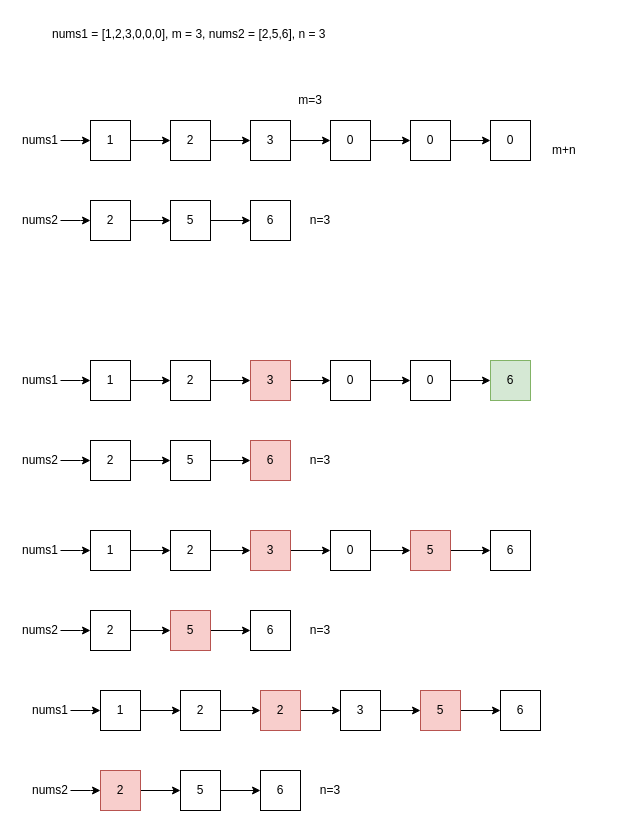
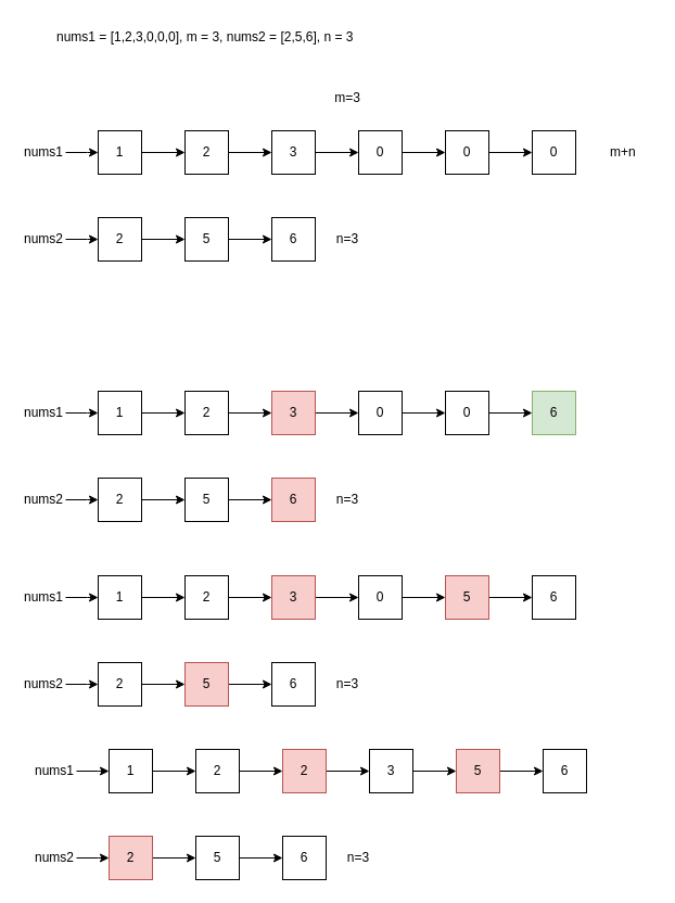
  <mxCell id="0" />
  <mxCell id="1" parent="0" />
  <mxCell id="2" value="nums1 = [1,2,3,0,0,0], m = 3, nums2 = [2,5,6], n = 3" style="text;html=1;" parent="1" vertex="1"><mxGeometry x="50" y="20" width="300" height="30" as="geometry" /></mxCell>
  <mxCell id="3" value="" style="edgeStyle=orthogonalEdgeStyle;rounded=0;orthogonalLoop=1;jettySize=auto;html=1;" parent="1" source="4" target="6" edge="1"><mxGeometry relative="1" as="geometry" /></mxCell>
  <mxCell id="4" value="1" style="rounded=0;whiteSpace=wrap;html=1;" parent="1" vertex="1"><mxGeometry x="90" y="120" width="40" height="40" as="geometry" /></mxCell>
  <mxCell id="5" value="" style="edgeStyle=orthogonalEdgeStyle;rounded=0;orthogonalLoop=1;jettySize=auto;html=1;" parent="1" source="6" target="8" edge="1"><mxGeometry relative="1" as="geometry" /></mxCell>
  <mxCell id="6" value="2" style="rounded=0;whiteSpace=wrap;html=1;" parent="1" vertex="1"><mxGeometry x="170" y="120" width="40" height="40" as="geometry" /></mxCell>
  <mxCell id="7" value="" style="edgeStyle=orthogonalEdgeStyle;rounded=0;orthogonalLoop=1;jettySize=auto;html=1;" parent="1" source="8" target="10" edge="1"><mxGeometry relative="1" as="geometry" /></mxCell>
  <mxCell id="8" value="3" style="rounded=0;whiteSpace=wrap;html=1;" parent="1" vertex="1"><mxGeometry x="250" y="120" width="40" height="40" as="geometry" /></mxCell>
  <mxCell id="9" value="" style="edgeStyle=orthogonalEdgeStyle;rounded=0;orthogonalLoop=1;jettySize=auto;html=1;" parent="1" source="10" target="12" edge="1"><mxGeometry relative="1" as="geometry" /></mxCell>
  <mxCell id="10" value="0" style="rounded=0;whiteSpace=wrap;html=1;" parent="1" vertex="1"><mxGeometry x="330" y="120" width="40" height="40" as="geometry" /></mxCell>
  <mxCell id="11" value="" style="edgeStyle=orthogonalEdgeStyle;rounded=0;orthogonalLoop=1;jettySize=auto;html=1;" parent="1" source="12" target="13" edge="1"><mxGeometry relative="1" as="geometry" /></mxCell>
  <mxCell id="12" value="0" style="rounded=0;whiteSpace=wrap;html=1;" parent="1" vertex="1"><mxGeometry x="410" y="120" width="40" height="40" as="geometry" /></mxCell>
  <mxCell id="13" value="0" style="rounded=0;whiteSpace=wrap;html=1;" parent="1" vertex="1"><mxGeometry x="490" y="120" width="40" height="40" as="geometry" /></mxCell>
  <mxCell id="14" value="" style="edgeStyle=orthogonalEdgeStyle;rounded=0;orthogonalLoop=1;jettySize=auto;html=1;" parent="1" source="15" target="17" edge="1"><mxGeometry relative="1" as="geometry" /></mxCell>
  <mxCell id="15" value="2" style="rounded=0;whiteSpace=wrap;html=1;" parent="1" vertex="1"><mxGeometry x="90" y="200" width="40" height="40" as="geometry" /></mxCell>
  <mxCell id="16" value="" style="edgeStyle=orthogonalEdgeStyle;rounded=0;orthogonalLoop=1;jettySize=auto;html=1;" parent="1" source="17" target="18" edge="1"><mxGeometry relative="1" as="geometry" /></mxCell>
  <mxCell id="17" value="5" style="rounded=0;whiteSpace=wrap;html=1;" parent="1" vertex="1"><mxGeometry x="170" y="200" width="40" height="40" as="geometry" /></mxCell>
  <mxCell id="18" value="6" style="rounded=0;whiteSpace=wrap;html=1;" parent="1" vertex="1"><mxGeometry x="250" y="200" width="40" height="40" as="geometry" /></mxCell>
  <mxCell id="19" value="" style="edgeStyle=orthogonalEdgeStyle;rounded=0;orthogonalLoop=1;jettySize=auto;html=1;" parent="1" source="20" edge="1"><mxGeometry relative="1" as="geometry"><mxPoint x="90" y="140" as="targetPoint" /></mxGeometry></mxCell>
  <mxCell id="20" value="nums1" style="text;html=1;strokeColor=none;fillColor=none;align=center;verticalAlign=middle;whiteSpace=wrap;rounded=0;" parent="1" vertex="1"><mxGeometry x="20" y="130" width="40" height="20" as="geometry" /></mxCell>
  <mxCell id="21" value="" style="edgeStyle=orthogonalEdgeStyle;rounded=0;orthogonalLoop=1;jettySize=auto;html=1;" parent="1" source="22" edge="1"><mxGeometry relative="1" as="geometry"><mxPoint x="90" y="220" as="targetPoint" /></mxGeometry></mxCell>
  <mxCell id="22" value="nums2" style="text;html=1;strokeColor=none;fillColor=none;align=center;verticalAlign=middle;whiteSpace=wrap;rounded=0;" parent="1" vertex="1"><mxGeometry x="20" y="210" width="40" height="20" as="geometry" /></mxCell>
- <mxCell id="23" value="m=3" style="text;html=1;strokeColor=none;fillColor=none;align=center;verticalAlign=middle;whiteSpace=wrap;rounded=0;" parent="1" vertex="1"><mxGeometry x="290" y="90" width="40" height="20" as="geometry" /></mxCell>
+ <mxCell id="23" value="m=3" style="text;html=1;strokeColor=none;fillColor=none;align=center;verticalAlign=middle;whiteSpace=wrap;rounded=0;" parent="1" vertex="1"><mxGeometry x="300" y="80" width="40" height="20" as="geometry" /></mxCell>
  <mxCell id="24" value="n=3" style="text;html=1;strokeColor=none;fillColor=none;align=center;verticalAlign=middle;whiteSpace=wrap;rounded=0;" parent="1" vertex="1"><mxGeometry x="300" y="210" width="40" height="20" as="geometry" /></mxCell>
- <mxCell id="25" value="m+n" style="text;html=1;resizable=0;points=[];autosize=1;align=left;verticalAlign=top;spacingTop=-4;" parent="1" vertex="1"><mxGeometry x="550" y="140" width="40" height="20" as="geometry" /></mxCell>
+ <mxCell id="25" value="m+n" style="text;html=1;resizable=0;points=[];autosize=1;align=left;verticalAlign=top;spacingTop=-4;" parent="1" vertex="1"><mxGeometry x="560" y="130" width="40" height="20" as="geometry" /></mxCell>
  <mxCell id="26" value="" style="edgeStyle=orthogonalEdgeStyle;rounded=0;orthogonalLoop=1;jettySize=auto;html=1;" parent="1" source="27" target="29" edge="1"><mxGeometry relative="1" as="geometry" /></mxCell>
  <mxCell id="27" value="1" style="rounded=0;whiteSpace=wrap;html=1;" parent="1" vertex="1"><mxGeometry x="90" y="360" width="40" height="40" as="geometry" /></mxCell>
  <mxCell id="28" value="" style="edgeStyle=orthogonalEdgeStyle;rounded=0;orthogonalLoop=1;jettySize=auto;html=1;" parent="1" source="29" target="31" edge="1"><mxGeometry relative="1" as="geometry" /></mxCell>
  <mxCell id="29" value="2" style="rounded=0;whiteSpace=wrap;html=1;" parent="1" vertex="1"><mxGeometry x="170" y="360" width="40" height="40" as="geometry" /></mxCell>
  <mxCell id="30" value="" style="edgeStyle=orthogonalEdgeStyle;rounded=0;orthogonalLoop=1;jettySize=auto;html=1;" parent="1" source="31" target="43" edge="1"><mxGeometry relative="1" as="geometry" /></mxCell>
  <mxCell id="31" value="3" style="rounded=0;whiteSpace=wrap;html=1;fillColor=#f8cecc;strokeColor=#b85450;" parent="1" vertex="1"><mxGeometry x="250" y="360" width="40" height="40" as="geometry" /></mxCell>
  <mxCell id="32" value="" style="edgeStyle=orthogonalEdgeStyle;rounded=0;orthogonalLoop=1;jettySize=auto;html=1;" parent="1" source="33" target="35" edge="1"><mxGeometry relative="1" as="geometry" /></mxCell>
  <mxCell id="33" value="2" style="rounded=0;whiteSpace=wrap;html=1;" parent="1" vertex="1"><mxGeometry x="90" y="440" width="40" height="40" as="geometry" /></mxCell>
  <mxCell id="34" value="" style="edgeStyle=orthogonalEdgeStyle;rounded=0;orthogonalLoop=1;jettySize=auto;html=1;" parent="1" source="35" target="36" edge="1"><mxGeometry relative="1" as="geometry" /></mxCell>
  <mxCell id="35" value="5" style="rounded=0;whiteSpace=wrap;html=1;" parent="1" vertex="1"><mxGeometry x="170" y="440" width="40" height="40" as="geometry" /></mxCell>
  <mxCell id="36" value="6" style="rounded=0;whiteSpace=wrap;html=1;fillColor=#f8cecc;strokeColor=#b85450;" parent="1" vertex="1"><mxGeometry x="250" y="440" width="40" height="40" as="geometry" /></mxCell>
  <mxCell id="37" value="" style="edgeStyle=orthogonalEdgeStyle;rounded=0;orthogonalLoop=1;jettySize=auto;html=1;" parent="1" source="38" edge="1"><mxGeometry relative="1" as="geometry"><mxPoint x="90" y="460" as="targetPoint" /></mxGeometry></mxCell>
  <mxCell id="38" value="nums2" style="text;html=1;strokeColor=none;fillColor=none;align=center;verticalAlign=middle;whiteSpace=wrap;rounded=0;" parent="1" vertex="1"><mxGeometry x="20" y="450" width="40" height="20" as="geometry" /></mxCell>
  <mxCell id="39" value="n=3" style="text;html=1;strokeColor=none;fillColor=none;align=center;verticalAlign=middle;whiteSpace=wrap;rounded=0;" parent="1" vertex="1"><mxGeometry x="300" y="450" width="40" height="20" as="geometry" /></mxCell>
  <mxCell id="40" value="" style="edgeStyle=orthogonalEdgeStyle;rounded=0;orthogonalLoop=1;jettySize=auto;html=1;" parent="1" source="41" edge="1"><mxGeometry relative="1" as="geometry"><mxPoint x="90" y="380" as="targetPoint" /></mxGeometry></mxCell>
  <mxCell id="41" value="nums1" style="text;html=1;strokeColor=none;fillColor=none;align=center;verticalAlign=middle;whiteSpace=wrap;rounded=0;" parent="1" vertex="1"><mxGeometry x="20" y="370" width="40" height="20" as="geometry" /></mxCell>
  <mxCell id="42" value="" style="edgeStyle=orthogonalEdgeStyle;rounded=0;orthogonalLoop=1;jettySize=auto;html=1;" parent="1" source="43" target="45" edge="1"><mxGeometry relative="1" as="geometry" /></mxCell>
  <mxCell id="43" value="0" style="rounded=0;whiteSpace=wrap;html=1;" parent="1" vertex="1"><mxGeometry x="330" y="360" width="40" height="40" as="geometry" /></mxCell>
  <mxCell id="44" value="" style="edgeStyle=orthogonalEdgeStyle;rounded=0;orthogonalLoop=1;jettySize=auto;html=1;" parent="1" source="45" target="46" edge="1"><mxGeometry relative="1" as="geometry" /></mxCell>
  <mxCell id="45" value="0" style="rounded=0;whiteSpace=wrap;html=1;" parent="1" vertex="1"><mxGeometry x="410" y="360" width="40" height="40" as="geometry" /></mxCell>
  <mxCell id="46" value="6" style="rounded=0;whiteSpace=wrap;html=1;fillColor=#d5e8d4;strokeColor=#82b366;" parent="1" vertex="1"><mxGeometry x="490" y="360" width="40" height="40" as="geometry" /></mxCell>
  <mxCell id="47" value="" style="edgeStyle=orthogonalEdgeStyle;rounded=0;orthogonalLoop=1;jettySize=auto;html=1;" parent="1" source="48" target="50" edge="1"><mxGeometry relative="1" as="geometry" /></mxCell>
  <mxCell id="48" value="1" style="rounded=0;whiteSpace=wrap;html=1;" parent="1" vertex="1"><mxGeometry x="90" y="530" width="40" height="40" as="geometry" /></mxCell>
  <mxCell id="49" value="" style="edgeStyle=orthogonalEdgeStyle;rounded=0;orthogonalLoop=1;jettySize=auto;html=1;" parent="1" source="50" target="52" edge="1"><mxGeometry relative="1" as="geometry" /></mxCell>
  <mxCell id="50" value="2" style="rounded=0;whiteSpace=wrap;html=1;" parent="1" vertex="1"><mxGeometry x="170" y="530" width="40" height="40" as="geometry" /></mxCell>
  <mxCell id="51" value="" style="edgeStyle=orthogonalEdgeStyle;rounded=0;orthogonalLoop=1;jettySize=auto;html=1;" parent="1" source="52" target="64" edge="1"><mxGeometry relative="1" as="geometry" /></mxCell>
  <mxCell id="52" value="3" style="rounded=0;whiteSpace=wrap;html=1;fillColor=#f8cecc;strokeColor=#b85450;" parent="1" vertex="1"><mxGeometry x="250" y="530" width="40" height="40" as="geometry" /></mxCell>
  <mxCell id="53" value="" style="edgeStyle=orthogonalEdgeStyle;rounded=0;orthogonalLoop=1;jettySize=auto;html=1;" parent="1" source="54" target="56" edge="1"><mxGeometry relative="1" as="geometry" /></mxCell>
  <mxCell id="54" value="2" style="rounded=0;whiteSpace=wrap;html=1;" parent="1" vertex="1"><mxGeometry x="90" y="610" width="40" height="40" as="geometry" /></mxCell>
  <mxCell id="55" value="" style="edgeStyle=orthogonalEdgeStyle;rounded=0;orthogonalLoop=1;jettySize=auto;html=1;" parent="1" source="56" target="57" edge="1"><mxGeometry relative="1" as="geometry" /></mxCell>
  <mxCell id="56" value="5" style="rounded=0;whiteSpace=wrap;html=1;fillColor=#f8cecc;strokeColor=#b85450;" parent="1" vertex="1"><mxGeometry x="170" y="610" width="40" height="40" as="geometry" /></mxCell>
  <mxCell id="57" value="6" style="rounded=0;whiteSpace=wrap;html=1;" parent="1" vertex="1"><mxGeometry x="250" y="610" width="40" height="40" as="geometry" /></mxCell>
  <mxCell id="58" value="" style="edgeStyle=orthogonalEdgeStyle;rounded=0;orthogonalLoop=1;jettySize=auto;html=1;" parent="1" source="59" edge="1"><mxGeometry relative="1" as="geometry"><mxPoint x="90" y="630" as="targetPoint" /></mxGeometry></mxCell>
  <mxCell id="59" value="nums2" style="text;html=1;strokeColor=none;fillColor=none;align=center;verticalAlign=middle;whiteSpace=wrap;rounded=0;" parent="1" vertex="1"><mxGeometry x="20" y="620" width="40" height="20" as="geometry" /></mxCell>
  <mxCell id="60" value="n=3" style="text;html=1;strokeColor=none;fillColor=none;align=center;verticalAlign=middle;whiteSpace=wrap;rounded=0;" parent="1" vertex="1"><mxGeometry x="300" y="620" width="40" height="20" as="geometry" /></mxCell>
  <mxCell id="61" value="" style="edgeStyle=orthogonalEdgeStyle;rounded=0;orthogonalLoop=1;jettySize=auto;html=1;" parent="1" source="62" edge="1"><mxGeometry relative="1" as="geometry"><mxPoint x="90" y="550" as="targetPoint" /></mxGeometry></mxCell>
  <mxCell id="62" value="nums1" style="text;html=1;strokeColor=none;fillColor=none;align=center;verticalAlign=middle;whiteSpace=wrap;rounded=0;" parent="1" vertex="1"><mxGeometry x="20" y="540" width="40" height="20" as="geometry" /></mxCell>
  <mxCell id="63" value="" style="edgeStyle=orthogonalEdgeStyle;rounded=0;orthogonalLoop=1;jettySize=auto;html=1;" parent="1" source="64" target="66" edge="1"><mxGeometry relative="1" as="geometry" /></mxCell>
  <mxCell id="64" value="0" style="rounded=0;whiteSpace=wrap;html=1;" parent="1" vertex="1"><mxGeometry x="330" y="530" width="40" height="40" as="geometry" /></mxCell>
  <mxCell id="65" value="" style="edgeStyle=orthogonalEdgeStyle;rounded=0;orthogonalLoop=1;jettySize=auto;html=1;" parent="1" source="66" target="67" edge="1"><mxGeometry relative="1" as="geometry" /></mxCell>
  <mxCell id="66" value="5" style="rounded=0;whiteSpace=wrap;html=1;fillColor=#f8cecc;strokeColor=#b85450;" parent="1" vertex="1"><mxGeometry x="410" y="530" width="40" height="40" as="geometry" /></mxCell>
  <mxCell id="67" value="6" style="rounded=0;whiteSpace=wrap;html=1;" parent="1" vertex="1"><mxGeometry x="490" y="530" width="40" height="40" as="geometry" /></mxCell>
  <mxCell id="68" value="" style="edgeStyle=orthogonalEdgeStyle;rounded=0;orthogonalLoop=1;jettySize=auto;html=1;" parent="1" source="69" target="71" edge="1"><mxGeometry relative="1" as="geometry" /></mxCell>
  <mxCell id="69" value="1" style="rounded=0;whiteSpace=wrap;html=1;" parent="1" vertex="1"><mxGeometry x="100" y="690" width="40" height="40" as="geometry" /></mxCell>
  <mxCell id="70" value="" style="edgeStyle=orthogonalEdgeStyle;rounded=0;orthogonalLoop=1;jettySize=auto;html=1;" parent="1" source="71" target="73" edge="1"><mxGeometry relative="1" as="geometry" /></mxCell>
  <mxCell id="71" value="2" style="rounded=0;whiteSpace=wrap;html=1;" parent="1" vertex="1"><mxGeometry x="180" y="690" width="40" height="40" as="geometry" /></mxCell>
  <mxCell id="72" value="" style="edgeStyle=orthogonalEdgeStyle;rounded=0;orthogonalLoop=1;jettySize=auto;html=1;" parent="1" source="73" target="85" edge="1"><mxGeometry relative="1" as="geometry" /></mxCell>
  <mxCell id="73" value="2" style="rounded=0;whiteSpace=wrap;html=1;fillColor=#f8cecc;strokeColor=#b85450;" parent="1" vertex="1"><mxGeometry x="260" y="690" width="40" height="40" as="geometry" /></mxCell>
  <mxCell id="74" value="" style="edgeStyle=orthogonalEdgeStyle;rounded=0;orthogonalLoop=1;jettySize=auto;html=1;" parent="1" source="75" target="77" edge="1"><mxGeometry relative="1" as="geometry" /></mxCell>
  <mxCell id="75" value="2" style="rounded=0;whiteSpace=wrap;html=1;fillColor=#f8cecc;strokeColor=#b85450;" parent="1" vertex="1"><mxGeometry x="100" y="770" width="40" height="40" as="geometry" /></mxCell>
  <mxCell id="76" value="" style="edgeStyle=orthogonalEdgeStyle;rounded=0;orthogonalLoop=1;jettySize=auto;html=1;" parent="1" source="77" target="78" edge="1"><mxGeometry relative="1" as="geometry" /></mxCell>
  <mxCell id="77" value="5" style="rounded=0;whiteSpace=wrap;html=1;" parent="1" vertex="1"><mxGeometry x="180" y="770" width="40" height="40" as="geometry" /></mxCell>
  <mxCell id="78" value="6" style="rounded=0;whiteSpace=wrap;html=1;" parent="1" vertex="1"><mxGeometry x="260" y="770" width="40" height="40" as="geometry" /></mxCell>
  <mxCell id="79" value="" style="edgeStyle=orthogonalEdgeStyle;rounded=0;orthogonalLoop=1;jettySize=auto;html=1;" parent="1" source="80" edge="1"><mxGeometry relative="1" as="geometry"><mxPoint x="100" y="790" as="targetPoint" /></mxGeometry></mxCell>
  <mxCell id="80" value="nums2" style="text;html=1;strokeColor=none;fillColor=none;align=center;verticalAlign=middle;whiteSpace=wrap;rounded=0;" parent="1" vertex="1"><mxGeometry x="30" y="780" width="40" height="20" as="geometry" /></mxCell>
  <mxCell id="81" value="n=3" style="text;html=1;strokeColor=none;fillColor=none;align=center;verticalAlign=middle;whiteSpace=wrap;rounded=0;" parent="1" vertex="1"><mxGeometry x="310" y="780" width="40" height="20" as="geometry" /></mxCell>
  <mxCell id="82" value="" style="edgeStyle=orthogonalEdgeStyle;rounded=0;orthogonalLoop=1;jettySize=auto;html=1;" parent="1" source="83" edge="1"><mxGeometry relative="1" as="geometry"><mxPoint x="100" y="710" as="targetPoint" /></mxGeometry></mxCell>
  <mxCell id="83" value="nums1" style="text;html=1;strokeColor=none;fillColor=none;align=center;verticalAlign=middle;whiteSpace=wrap;rounded=0;" parent="1" vertex="1"><mxGeometry x="30" y="700" width="40" height="20" as="geometry" /></mxCell>
  <mxCell id="84" value="" style="edgeStyle=orthogonalEdgeStyle;rounded=0;orthogonalLoop=1;jettySize=auto;html=1;" parent="1" source="85" target="87" edge="1"><mxGeometry relative="1" as="geometry" /></mxCell>
  <mxCell id="85" value="3" style="rounded=0;whiteSpace=wrap;html=1;" parent="1" vertex="1"><mxGeometry x="340" y="690" width="40" height="40" as="geometry" /></mxCell>
  <mxCell id="86" value="" style="edgeStyle=orthogonalEdgeStyle;rounded=0;orthogonalLoop=1;jettySize=auto;html=1;" parent="1" source="87" target="88" edge="1"><mxGeometry relative="1" as="geometry" /></mxCell>
  <mxCell id="87" value="5" style="rounded=0;whiteSpace=wrap;html=1;fillColor=#f8cecc;strokeColor=#b85450;" parent="1" vertex="1"><mxGeometry x="420" y="690" width="40" height="40" as="geometry" /></mxCell>
  <mxCell id="88" value="6" style="rounded=0;whiteSpace=wrap;html=1;" parent="1" vertex="1"><mxGeometry x="500" y="690" width="40" height="40" as="geometry" /></mxCell>
